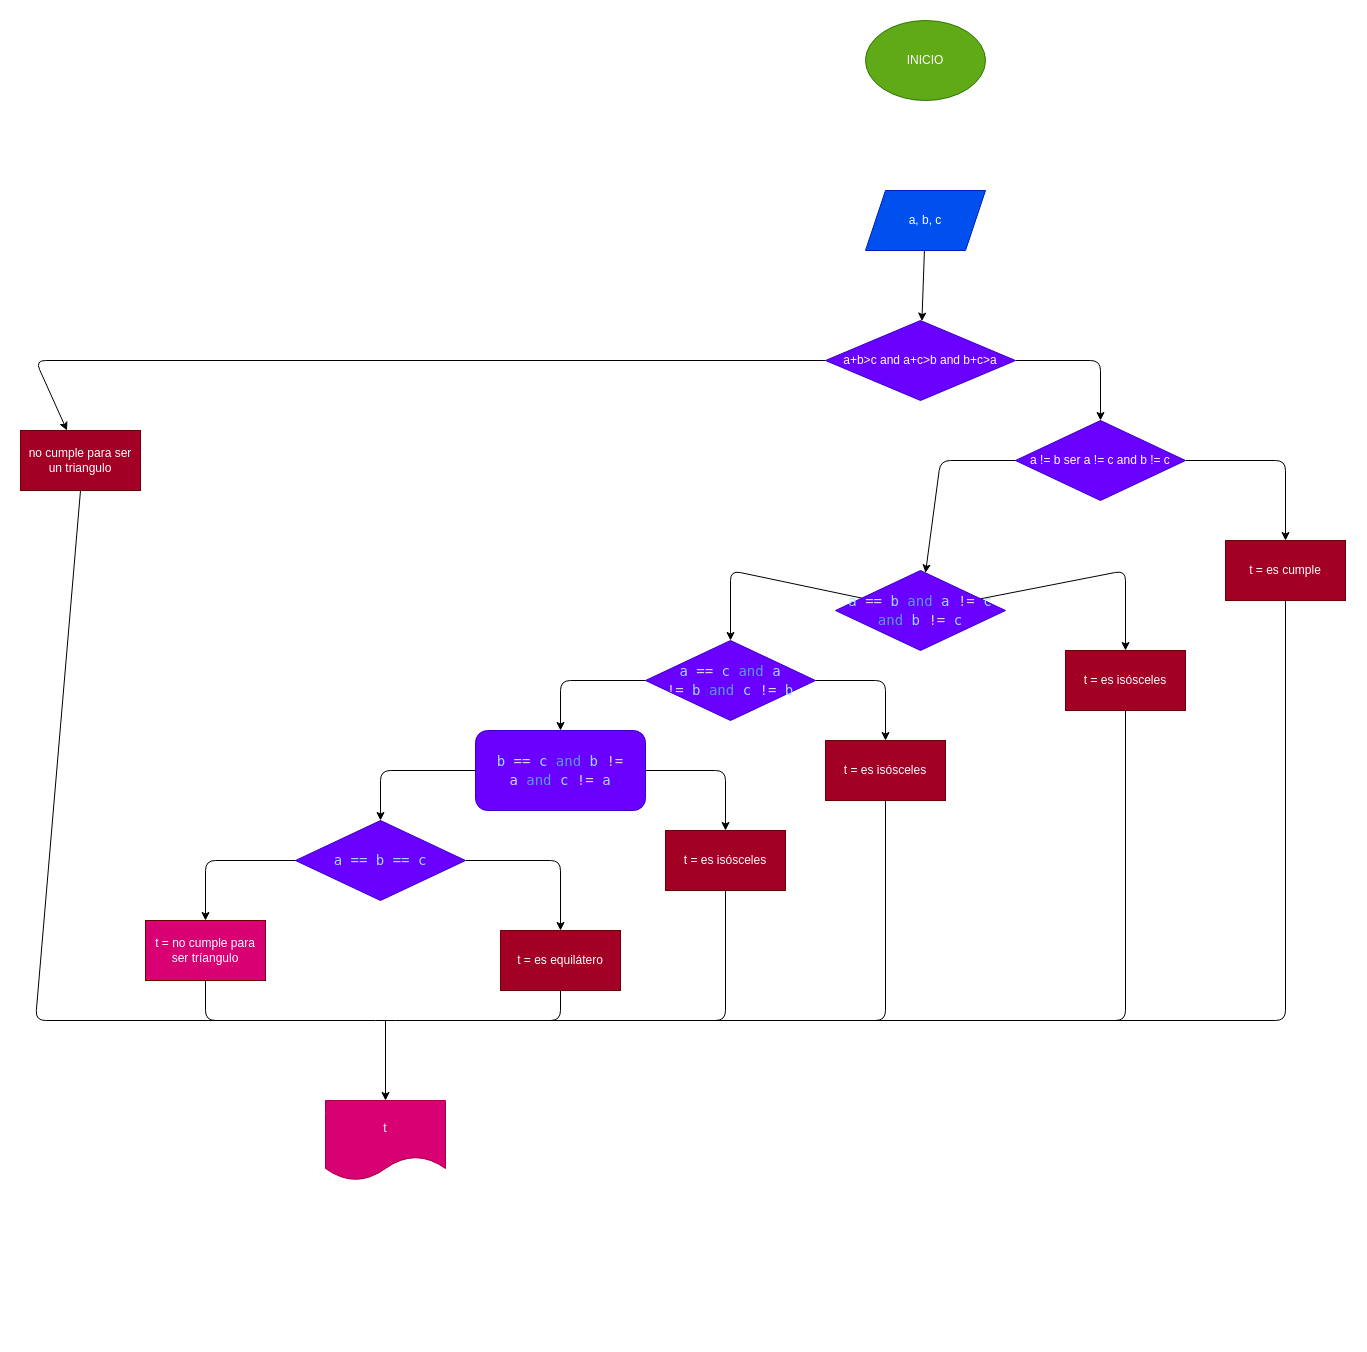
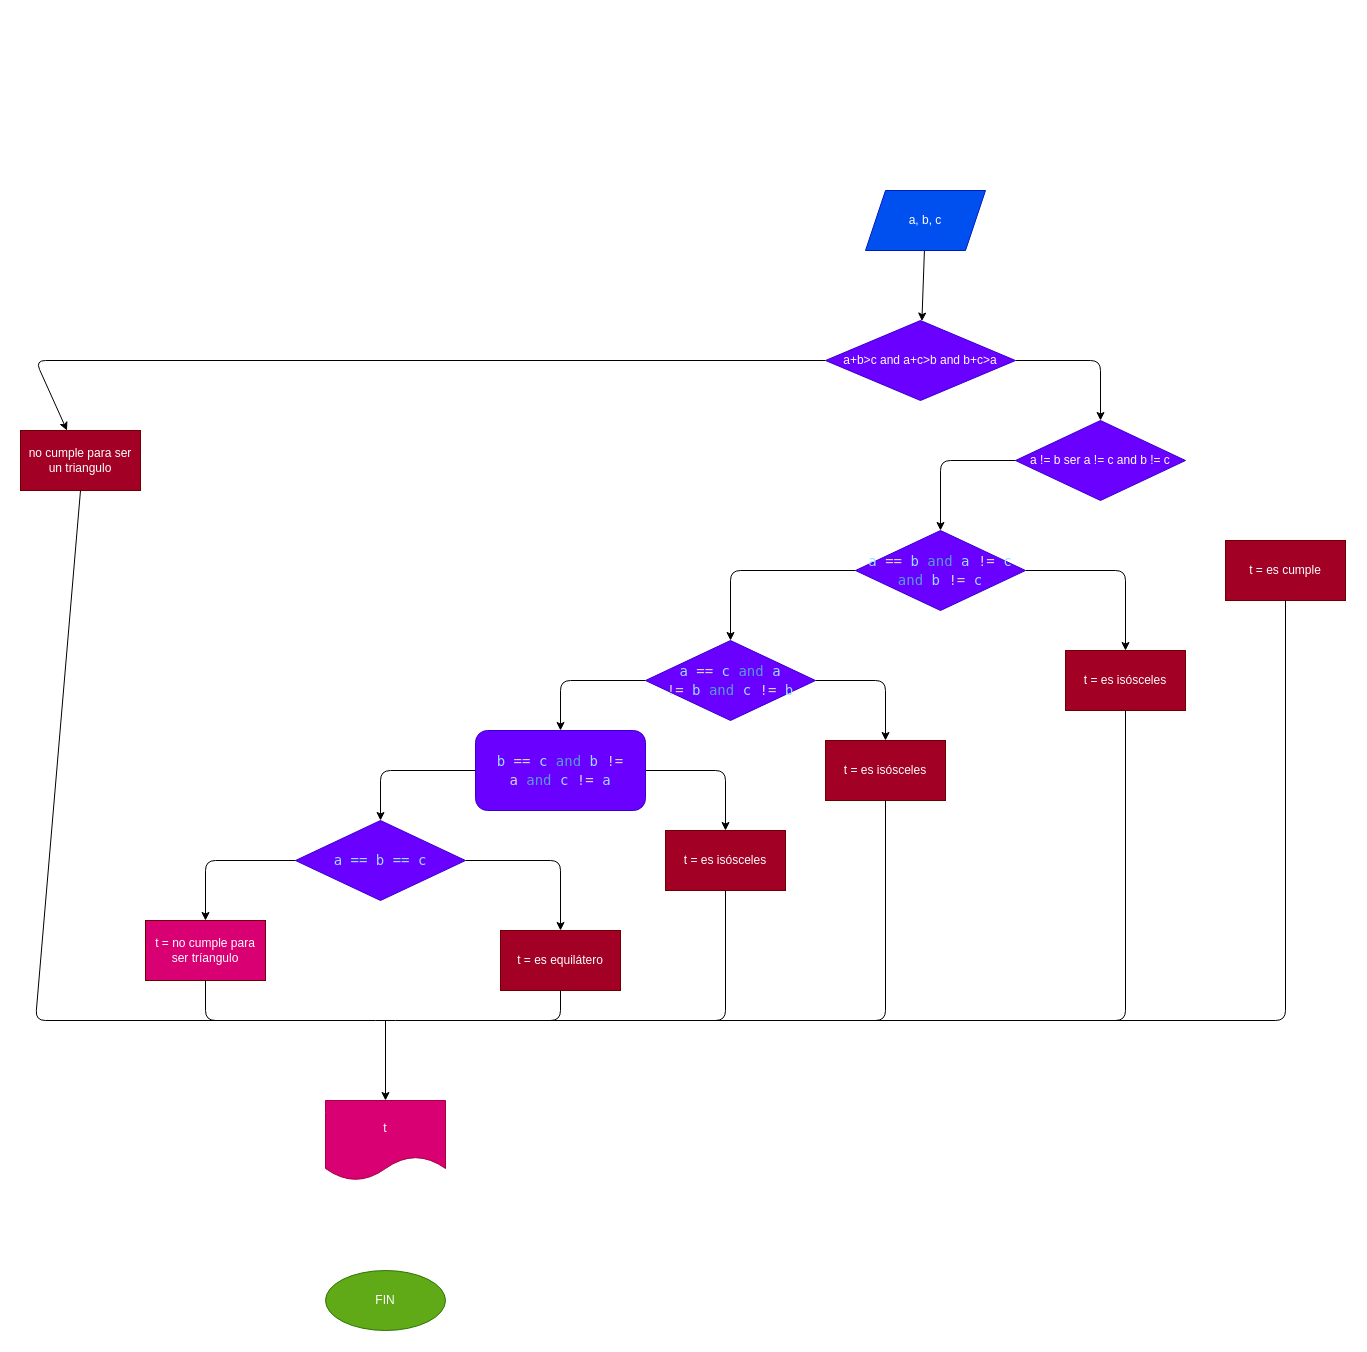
  <mxCell id="0" />
  <mxCell id="1" parent="0" />
- <mxCell id="2" value="INICIO" style="ellipse;whiteSpace=wrap;html=1;fillColor=#60a917;fontColor=#ffffff;strokeColor=#2D7600;" vertex="1" parent="1"><mxGeometry x="865" y="20" width="120" height="80" as="geometry" /></mxCell>
  <mxCell id="3" value="" style="edgeStyle=none;html=1;" edge="1" parent="1" source="4" target="7"><mxGeometry relative="1" as="geometry" /></mxCell>
  <mxCell id="4" value="a, b, c" style="shape=parallelogram;perimeter=parallelogramPerimeter;whiteSpace=wrap;html=1;fixedSize=1;fillColor=#0050ef;fontColor=#ffffff;strokeColor=#001DBC;" vertex="1" parent="1"><mxGeometry x="865" y="190" width="120" height="60" as="geometry" /></mxCell>
  <mxCell id="5" value="" style="edgeStyle=none;html=1;entryX=0.5;entryY=0;entryDx=0;entryDy=0;" edge="1" parent="1" source="7" target="10"><mxGeometry relative="1" as="geometry"><Array as="points"><mxPoint x="1100" y="360" /></Array></mxGeometry></mxCell>
  <mxCell id="6" value="" style="edgeStyle=none;html=1;" edge="1" parent="1" source="7" target="29"><mxGeometry relative="1" as="geometry"><Array as="points"><mxPoint x="35" y="360" /></Array></mxGeometry></mxCell>
  <mxCell id="7" value="a+b&amp;gt;c and a+c&amp;gt;b and b+c&amp;gt;a" style="rhombus;whiteSpace=wrap;html=1;fillColor=#6a00ff;fontColor=#ffffff;strokeColor=#3700CC;" vertex="1" parent="1"><mxGeometry x="825" y="320" width="190" height="80" as="geometry" /></mxCell>
- <mxCell id="8" value="" style="edgeStyle=none;html=1;" edge="1" parent="1" source="10" target="11"><mxGeometry relative="1" as="geometry"><Array as="points"><mxPoint x="1285" y="460" /></Array></mxGeometry></mxCell>
  <mxCell id="9" value="" style="edgeStyle=none;html=1;" edge="1" parent="1" source="10" target="14"><mxGeometry relative="1" as="geometry"><Array as="points"><mxPoint x="940" y="460" /></Array></mxGeometry></mxCell>
  <mxCell id="10" value="a != b ser a != c and b != c" style="rhombus;whiteSpace=wrap;html=1;fillColor=#6a00ff;fontColor=#ffffff;strokeColor=#3700CC;" vertex="1" parent="1"><mxGeometry x="1015" y="420" width="170" height="80" as="geometry" /></mxCell>
  <mxCell id="11" value="t = es cumple" style="whiteSpace=wrap;html=1;fillColor=#a20025;fontColor=#ffffff;strokeColor=#6F0000;" vertex="1" parent="1"><mxGeometry x="1225" y="540" width="120" height="60" as="geometry" /></mxCell>
  <mxCell id="12" value="" style="edgeStyle=none;html=1;" edge="1" parent="1" source="14" target="15"><mxGeometry relative="1" as="geometry"><Array as="points"><mxPoint x="1125" y="570" /></Array></mxGeometry></mxCell>
  <mxCell id="13" value="" style="edgeStyle=none;html=1;" edge="1" parent="1" source="14" target="18"><mxGeometry relative="1" as="geometry"><Array as="points"><mxPoint x="730" y="570" /></Array></mxGeometry></mxCell>
- <mxCell id="14" value="&lt;div style=&quot;color: rgb(212 , 212 , 212) ; font-family: &amp;#34;droid sans mono&amp;#34; , &amp;#34;monospace&amp;#34; , monospace ; font-size: 14px ; line-height: 19px&quot;&gt;&lt;span style=&quot;color: rgb(156 , 220 , 254)&quot;&gt;a&lt;/span&gt; == &lt;span style=&quot;color: rgb(156 , 220 , 254)&quot;&gt;b&lt;/span&gt; &lt;span style=&quot;color: rgb(86 , 156 , 214)&quot;&gt;and&lt;/span&gt; &lt;span style=&quot;color: rgb(156 , 220 , 254)&quot;&gt;a&lt;/span&gt; != &lt;span style=&quot;color: rgb(156 , 220 , 254)&quot;&gt;c&lt;/span&gt; &lt;span style=&quot;color: rgb(86 , 156 , 214)&quot;&gt;and&lt;/span&gt; &lt;span style=&quot;color: rgb(156 , 220 , 254)&quot;&gt;b&lt;/span&gt; != &lt;span style=&quot;color: rgb(156 , 220 , 254)&quot;&gt;c&lt;/span&gt;&lt;/div&gt;" style="rhombus;whiteSpace=wrap;html=1;fillColor=#6a00ff;fontColor=#ffffff;strokeColor=#3700CC;" vertex="1" parent="1"><mxGeometry x="835" y="570" width="170" height="80" as="geometry" /></mxCell>
+ <mxCell id="14" value="&lt;div style=&quot;color: rgb(212 , 212 , 212) ; font-family: &amp;#34;droid sans mono&amp;#34; , &amp;#34;monospace&amp;#34; , monospace ; font-size: 14px ; line-height: 19px&quot;&gt;&lt;span style=&quot;color: rgb(156 , 220 , 254)&quot;&gt;a&lt;/span&gt; == &lt;span style=&quot;color: rgb(156 , 220 , 254)&quot;&gt;b&lt;/span&gt; &lt;span style=&quot;color: rgb(86 , 156 , 214)&quot;&gt;and&lt;/span&gt; &lt;span style=&quot;color: rgb(156 , 220 , 254)&quot;&gt;a&lt;/span&gt; != &lt;span style=&quot;color: rgb(156 , 220 , 254)&quot;&gt;c&lt;/span&gt; &lt;span style=&quot;color: rgb(86 , 156 , 214)&quot;&gt;and&lt;/span&gt; &lt;span style=&quot;color: rgb(156 , 220 , 254)&quot;&gt;b&lt;/span&gt; != &lt;span style=&quot;color: rgb(156 , 220 , 254)&quot;&gt;c&lt;/span&gt;&lt;/div&gt;" style="rhombus;whiteSpace=wrap;html=1;fillColor=#6a00ff;fontColor=#ffffff;strokeColor=#3700CC;" vertex="1" parent="1"><mxGeometry x="855" y="530" width="170" height="80" as="geometry" /></mxCell>
  <mxCell id="15" value="t = es isósceles" style="whiteSpace=wrap;html=1;fillColor=#a20025;fontColor=#ffffff;strokeColor=#6F0000;" vertex="1" parent="1"><mxGeometry x="1065" y="650" width="120" height="60" as="geometry" /></mxCell>
  <mxCell id="16" value="" style="edgeStyle=none;html=1;" edge="1" parent="1" source="18" target="19"><mxGeometry relative="1" as="geometry"><Array as="points"><mxPoint x="885" y="680" /></Array></mxGeometry></mxCell>
  <mxCell id="17" value="" style="edgeStyle=none;html=1;" edge="1" parent="1" source="18" target="22"><mxGeometry relative="1" as="geometry"><Array as="points"><mxPoint x="560" y="680" /></Array></mxGeometry></mxCell>
  <mxCell id="18" value="&lt;div style=&quot;font-family: &amp;#34;droid sans mono&amp;#34; , &amp;#34;monospace&amp;#34; , monospace ; font-size: 14px ; line-height: 19px&quot;&gt;&lt;span style=&quot;color: rgb(212 , 212 , 212)&quot;&gt;&lt;span style=&quot;color: rgb(156 , 220 , 254)&quot;&gt;a&lt;/span&gt; == &lt;/span&gt;&lt;font color=&quot;#9cdcfe&quot;&gt;c&lt;/font&gt;&lt;font color=&quot;#d4d4d4&quot;&gt;&amp;nbsp;&lt;/font&gt;&lt;span style=&quot;color: rgb(86 , 156 , 214)&quot;&gt;and&lt;/span&gt; &lt;span style=&quot;color: rgb(156 , 220 , 254)&quot;&gt;a&lt;/span&gt;&lt;font color=&quot;#d4d4d4&quot;&gt; !=&amp;nbsp;&lt;/font&gt;&lt;font color=&quot;#9cdcfe&quot;&gt;b&amp;nbsp;&lt;/font&gt;&lt;span style=&quot;color: rgb(86 , 156 , 214)&quot;&gt;and&lt;/span&gt;&amp;nbsp;&lt;font color=&quot;#9cdcfe&quot;&gt;c&lt;/font&gt;&lt;font color=&quot;#d4d4d4&quot;&gt;&amp;nbsp;!= &lt;/font&gt;&lt;font color=&quot;#9cdcfe&quot;&gt;b&lt;/font&gt;&lt;/div&gt;" style="rhombus;whiteSpace=wrap;html=1;fillColor=#6a00ff;fontColor=#ffffff;strokeColor=#3700CC;" vertex="1" parent="1"><mxGeometry x="645" y="640" width="170" height="80" as="geometry" /></mxCell>
  <mxCell id="19" value="&lt;span&gt;t = es isósceles&lt;/span&gt;" style="whiteSpace=wrap;html=1;fillColor=#a20025;fontColor=#ffffff;strokeColor=#6F0000;" vertex="1" parent="1"><mxGeometry x="825" y="740" width="120" height="60" as="geometry" /></mxCell>
  <mxCell id="20" value="" style="edgeStyle=none;html=1;" edge="1" parent="1" source="22" target="23"><mxGeometry relative="1" as="geometry"><Array as="points"><mxPoint x="725" y="770" /></Array></mxGeometry></mxCell>
  <mxCell id="21" value="" style="edgeStyle=none;html=1;" edge="1" parent="1" source="22" target="26"><mxGeometry relative="1" as="geometry"><Array as="points"><mxPoint x="380" y="770" /></Array></mxGeometry></mxCell>
  <mxCell id="22" value="&lt;div style=&quot;font-family: &amp;#34;droid sans mono&amp;#34; , &amp;#34;monospace&amp;#34; , monospace ; font-size: 14px ; line-height: 19px&quot;&gt;&lt;font color=&quot;#9cdcfe&quot;&gt;b&lt;/font&gt;&lt;span style=&quot;color: rgb(212 , 212 , 212)&quot;&gt; == &lt;/span&gt;&lt;font color=&quot;#9cdcfe&quot;&gt;c&lt;/font&gt;&lt;font color=&quot;#d4d4d4&quot;&gt;&amp;nbsp;&lt;/font&gt;&lt;span style=&quot;color: rgb(86 , 156 , 214)&quot;&gt;and&lt;/span&gt;&amp;nbsp;&lt;font color=&quot;#9cdcfe&quot;&gt;b&lt;/font&gt;&lt;font color=&quot;#d4d4d4&quot;&gt;&amp;nbsp;!= a&lt;/font&gt;&lt;font color=&quot;#9cdcfe&quot;&gt;&amp;nbsp;&lt;/font&gt;&lt;span style=&quot;color: rgb(86 , 156 , 214)&quot;&gt;and&lt;/span&gt;&amp;nbsp;&lt;font color=&quot;#9cdcfe&quot;&gt;c&lt;/font&gt;&lt;font color=&quot;#d4d4d4&quot;&gt;&amp;nbsp;!= &lt;/font&gt;&lt;font color=&quot;#9cdcfe&quot;&gt;a&lt;/font&gt;&lt;/div&gt;" style="whiteSpace=wrap;html=1;fillColor=#6a00ff;fontColor=#ffffff;strokeColor=#3700CC;rounded=1;" vertex="1" parent="1"><mxGeometry x="475" y="730" width="170" height="80" as="geometry" /></mxCell>
  <mxCell id="23" value="&lt;span&gt;t = es isósceles&lt;/span&gt;" style="whiteSpace=wrap;html=1;fillColor=#a20025;fontColor=#ffffff;strokeColor=#6F0000;" vertex="1" parent="1"><mxGeometry x="665" y="830" width="120" height="60" as="geometry" /></mxCell>
  <mxCell id="24" value="" style="edgeStyle=none;html=1;" edge="1" parent="1" source="26" target="27"><mxGeometry relative="1" as="geometry"><Array as="points"><mxPoint x="560" y="860" /></Array></mxGeometry></mxCell>
  <mxCell id="25" value="" style="edgeStyle=none;html=1;" edge="1" parent="1" source="26" target="28"><mxGeometry relative="1" as="geometry"><Array as="points"><mxPoint x="205" y="860" /></Array></mxGeometry></mxCell>
  <mxCell id="26" value="&lt;div style=&quot;font-family: &amp;#34;droid sans mono&amp;#34; , &amp;#34;monospace&amp;#34; , monospace ; font-size: 14px ; line-height: 19px&quot;&gt;&lt;font color=&quot;#9cdcfe&quot;&gt;a == b == c&lt;/font&gt;&lt;/div&gt;" style="rhombus;whiteSpace=wrap;html=1;fillColor=#6a00ff;fontColor=#ffffff;strokeColor=#3700CC;" vertex="1" parent="1"><mxGeometry x="295" y="820" width="170" height="80" as="geometry" /></mxCell>
  <mxCell id="27" value="t = es equilátero" style="whiteSpace=wrap;html=1;fillColor=#a20025;fontColor=#ffffff;strokeColor=#6F0000;" vertex="1" parent="1"><mxGeometry x="500" y="930" width="120" height="60" as="geometry" /></mxCell>
  <mxCell id="28" value="t = no cumple para ser tríangulo" style="whiteSpace=wrap;html=1;fillColor=#d80073;fontColor=#ffffff;strokeColor=#6F0000;" vertex="1" parent="1"><mxGeometry x="145" y="920" width="120" height="60" as="geometry" /></mxCell>
  <mxCell id="29" value="no cumple para ser un triangulo" style="whiteSpace=wrap;html=1;fillColor=#a20025;fontColor=#ffffff;strokeColor=#6F0000;" vertex="1" parent="1"><mxGeometry x="20" y="430" width="120" height="60" as="geometry" /></mxCell>
  <mxCell id="30" value="" style="endArrow=none;html=1;exitX=0.5;exitY=1;exitDx=0;exitDy=0;entryX=0.5;entryY=1;entryDx=0;entryDy=0;" edge="1" parent="1" source="28" target="27"><mxGeometry width="50" height="50" relative="1" as="geometry"><mxPoint x="715" y="930" as="sourcePoint" /><mxPoint x="765" y="880" as="targetPoint" /><Array as="points"><mxPoint x="205" y="1020" /><mxPoint x="385" y="1020" /><mxPoint x="560" y="1020" /></Array></mxGeometry></mxCell>
  <mxCell id="31" value="" style="endArrow=none;html=1;exitX=0.5;exitY=1;exitDx=0;exitDy=0;" edge="1" parent="1" source="23"><mxGeometry width="50" height="50" relative="1" as="geometry"><mxPoint x="795" y="950" as="sourcePoint" /><mxPoint x="515" y="1020" as="targetPoint" /><Array as="points"><mxPoint x="725" y="1020" /></Array></mxGeometry></mxCell>
  <mxCell id="32" value="" style="endArrow=none;html=1;entryX=0.5;entryY=1;entryDx=0;entryDy=0;" edge="1" parent="1" target="19"><mxGeometry width="50" height="50" relative="1" as="geometry"><mxPoint x="705" y="1020" as="sourcePoint" /><mxPoint x="875" y="850" as="targetPoint" /><Array as="points"><mxPoint x="885" y="1020" /></Array></mxGeometry></mxCell>
  <mxCell id="33" value="" style="endArrow=none;html=1;entryX=0.5;entryY=1;entryDx=0;entryDy=0;" edge="1" parent="1" target="15"><mxGeometry width="50" height="50" relative="1" as="geometry"><mxPoint x="865" y="1020" as="sourcePoint" /><mxPoint x="1135" y="850" as="targetPoint" /><Array as="points"><mxPoint x="1125" y="1020" /></Array></mxGeometry></mxCell>
  <mxCell id="34" value="" style="endArrow=none;html=1;entryX=0.5;entryY=1;entryDx=0;entryDy=0;" edge="1" parent="1" target="11"><mxGeometry width="50" height="50" relative="1" as="geometry"><mxPoint x="1105" y="1020" as="sourcePoint" /><mxPoint x="1135" y="800" as="targetPoint" /><Array as="points"><mxPoint x="1285" y="1020" /></Array></mxGeometry></mxCell>
  <mxCell id="35" value="" style="endArrow=none;html=1;entryX=0.5;entryY=1;entryDx=0;entryDy=0;" edge="1" parent="1" target="29"><mxGeometry width="50" height="50" relative="1" as="geometry"><mxPoint x="225" y="1020" as="sourcePoint" /><mxPoint x="15" y="630" as="targetPoint" /><Array as="points"><mxPoint x="35" y="1020" /></Array></mxGeometry></mxCell>
  <mxCell id="36" value="" style="endArrow=classic;html=1;" edge="1" parent="1" target="37"><mxGeometry width="50" height="50" relative="1" as="geometry"><mxPoint x="385" y="1020" as="sourcePoint" /><mxPoint x="385" y="1100" as="targetPoint" /></mxGeometry></mxCell>
  <mxCell id="37" value="t" style="shape=document;whiteSpace=wrap;html=1;boundedLbl=1;labelBackgroundColor=none;fillColor=#d80073;fontColor=#ffffff;strokeColor=#A50040;" vertex="1" parent="1"><mxGeometry x="325" y="1100" width="120" height="80" as="geometry" /></mxCell>
+ <mxCell id="38" value="FIN" style="ellipse;whiteSpace=wrap;html=1;labelBackgroundColor=none;fillColor=#60a917;fontColor=#ffffff;strokeColor=#2D7600;" vertex="1" parent="1"><mxGeometry x="325" y="1270" width="120" height="60" as="geometry" /></mxCell>
